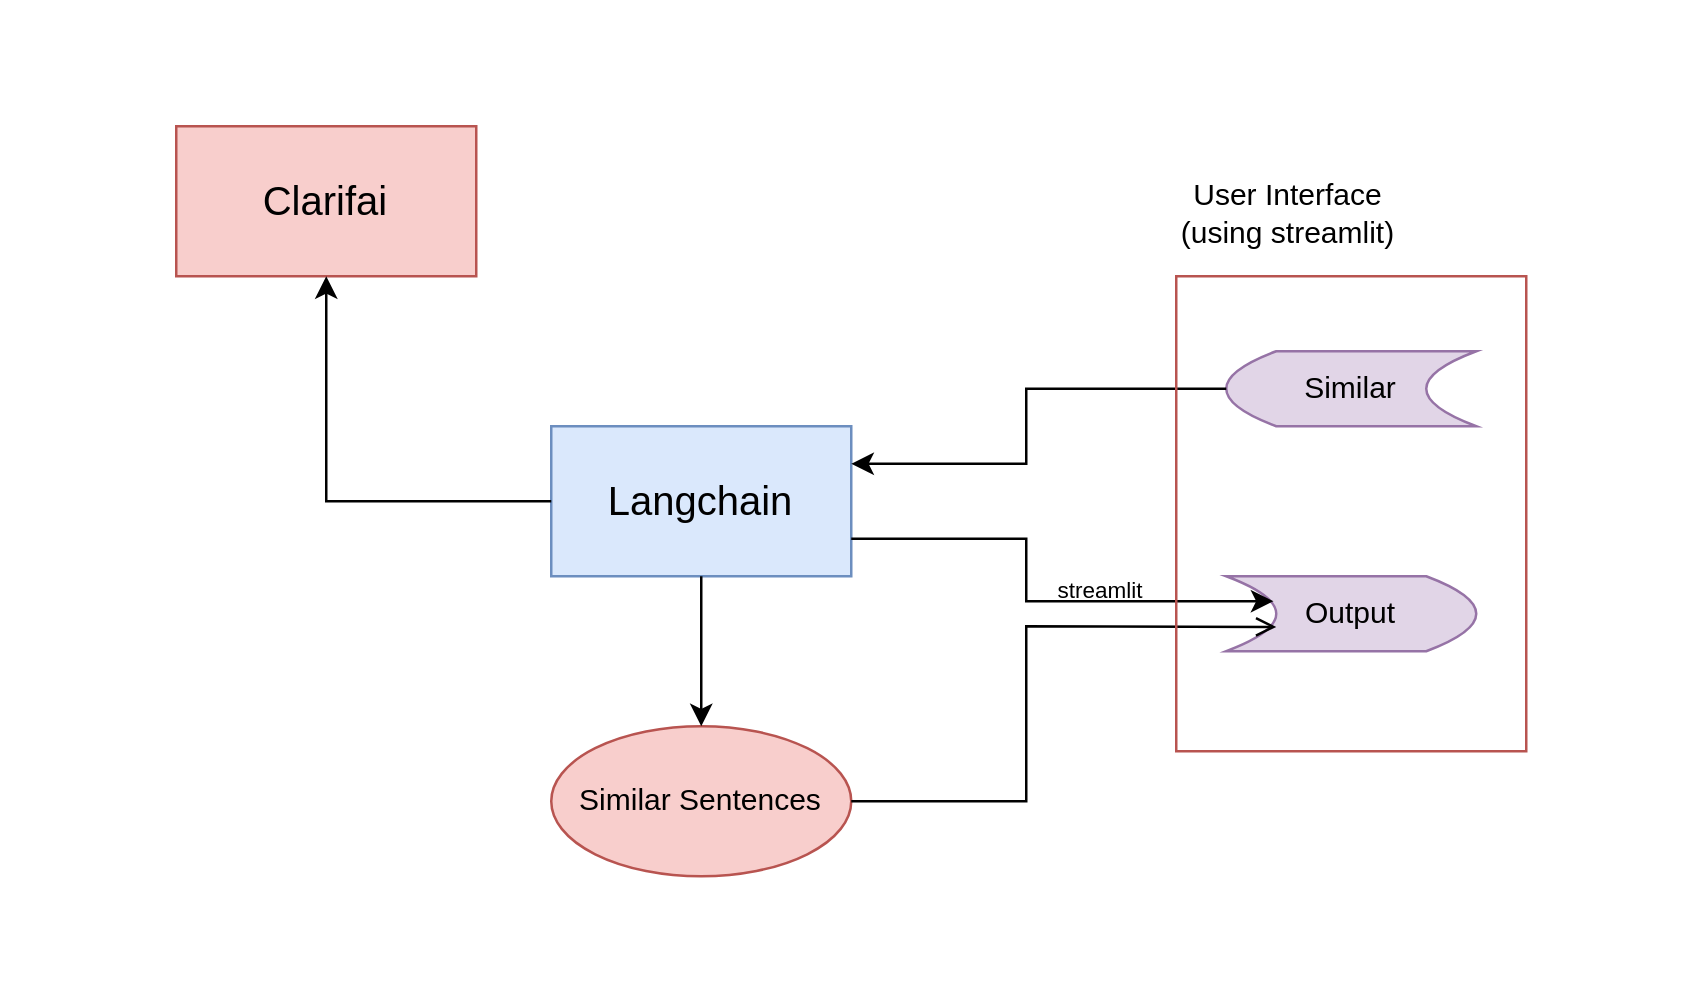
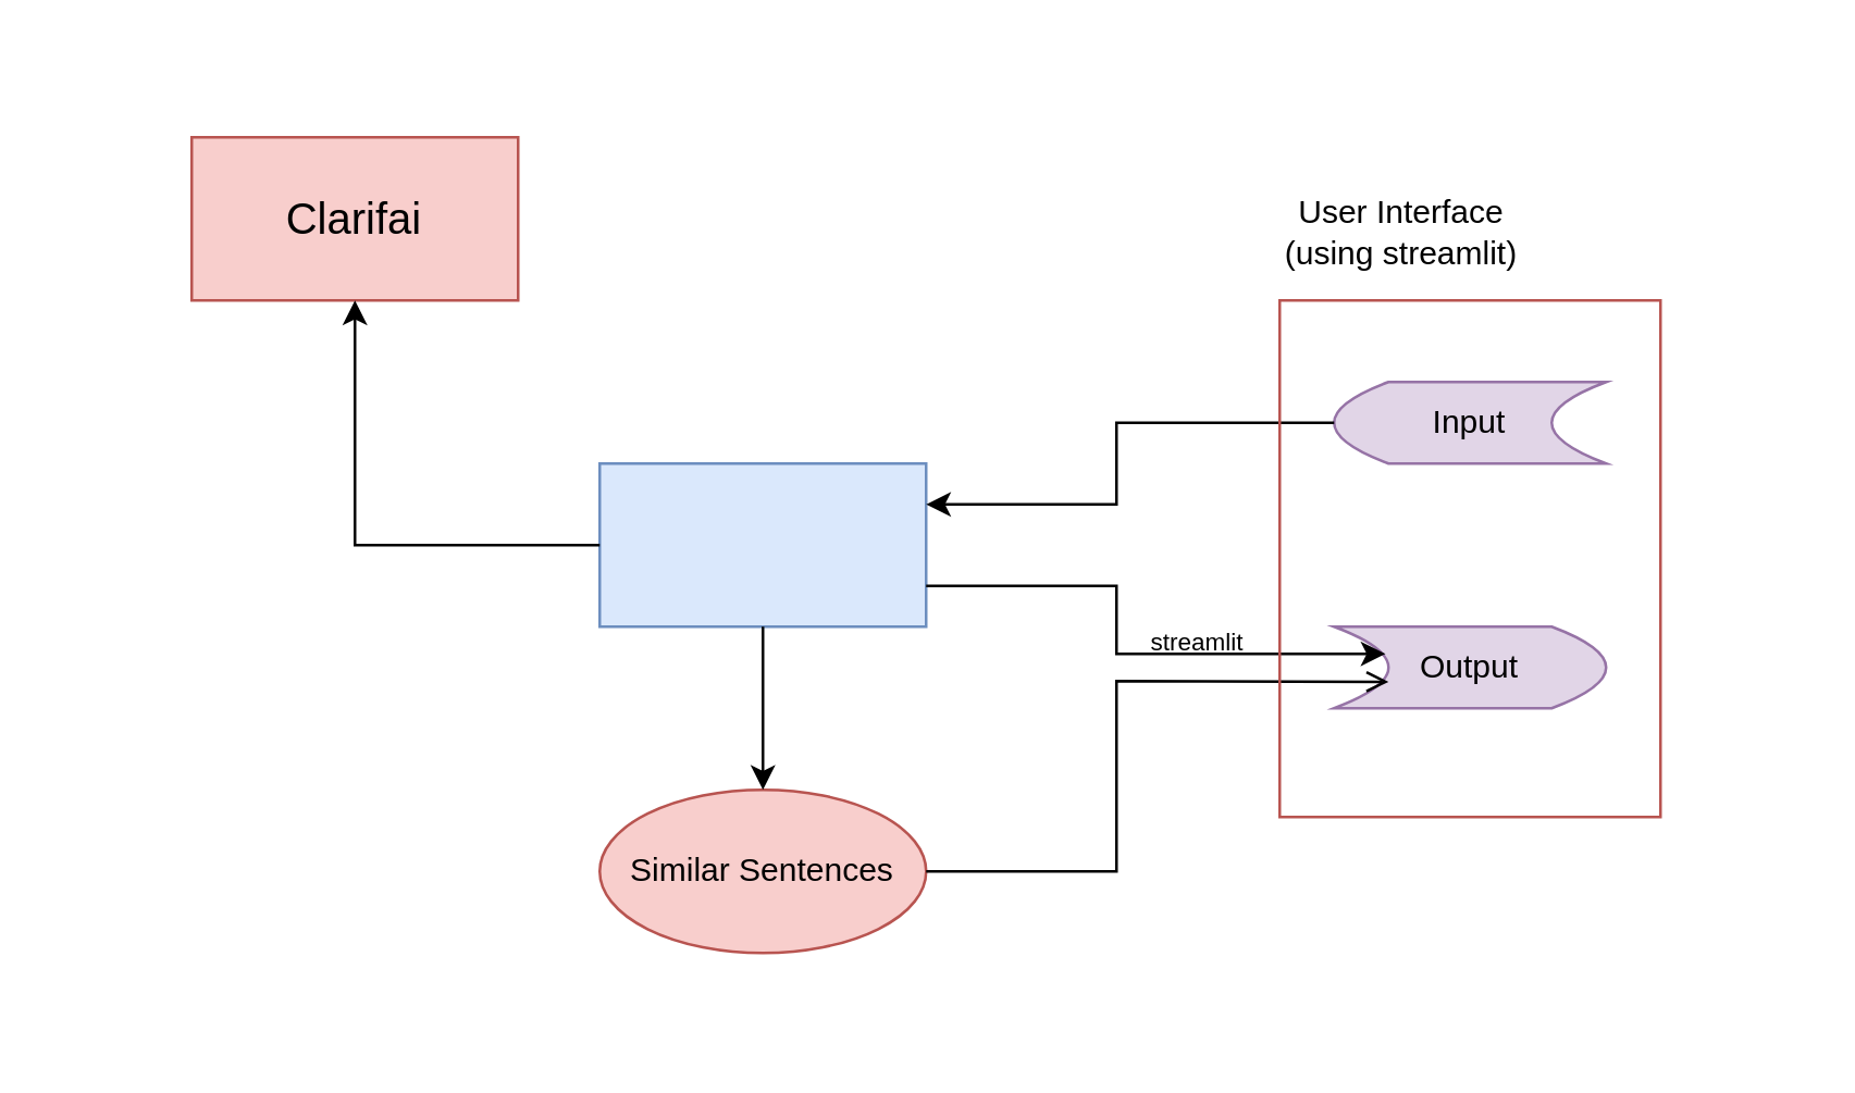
  <mxCell id="0" />
  <mxCell id="1" parent="0" />
  <mxCell id="2" value="" style="rounded=0;whiteSpace=wrap;html=1;fillColor=#dae8fc;strokeColor=#6c8ebf;" vertex="1" parent="1"><mxGeometry x="220" y="170" width="120" height="60" as="geometry" /></mxCell>
- <mxCell id="3" value="&lt;font style=&quot;font-size: 16px;&quot;&gt;Langchain&lt;/font&gt;" style="text;html=1;strokeColor=none;fillColor=none;align=center;verticalAlign=middle;whiteSpace=wrap;rounded=0;" vertex="1" parent="1"><mxGeometry x="235" y="180" width="90" height="40" as="geometry" /></mxCell>
  <mxCell id="4" value="" style="rounded=0;whiteSpace=wrap;html=1;fillColor=#f8cecc;strokeColor=#b85450;" vertex="1" parent="1"><mxGeometry x="70" y="50" width="120" height="60" as="geometry" /></mxCell>
  <mxCell id="5" value="&lt;font style=&quot;font-size: 16px;&quot;&gt;Clarifai&lt;/font&gt;" style="text;html=1;strokeColor=none;fillColor=none;align=center;verticalAlign=middle;whiteSpace=wrap;rounded=0;" vertex="1" parent="1"><mxGeometry x="100" y="65" width="60" height="30" as="geometry" /></mxCell>
  <mxCell id="6" value="" style="endArrow=classic;html=1;rounded=0;exitX=0;exitY=0.5;exitDx=0;exitDy=0;entryX=0.5;entryY=1;entryDx=0;entryDy=0;" edge="1" parent="1" source="2" target="4"><mxGeometry width="50" height="50" relative="1" as="geometry"><mxPoint x="250" y="210" as="sourcePoint" /><mxPoint x="300" y="160" as="targetPoint" /><Array as="points"><mxPoint x="130" y="200" /></Array></mxGeometry></mxCell>
  <mxCell id="7" value="" style="shape=dataStorage;whiteSpace=wrap;html=1;fixedSize=1;fillColor=#e1d5e7;strokeColor=#9673a6;" vertex="1" parent="1"><mxGeometry x="490" y="140" width="100" height="30" as="geometry" /></mxCell>
- <mxCell id="8" value="Similar" style="text;html=1;strokeColor=none;fillColor=none;align=center;verticalAlign=middle;whiteSpace=wrap;rounded=0;" vertex="1" parent="1"><mxGeometry x="510" y="140" width="60" height="30" as="geometry" /></mxCell>
+ <mxCell id="8" value="Input" style="text;html=1;strokeColor=none;fillColor=none;align=center;verticalAlign=middle;whiteSpace=wrap;rounded=0;" vertex="1" parent="1"><mxGeometry x="510" y="140" width="60" height="30" as="geometry" /></mxCell>
  <mxCell id="9" value="" style="endArrow=classic;html=1;rounded=0;exitX=0;exitY=0.5;exitDx=0;exitDy=0;entryX=1;entryY=0.25;entryDx=0;entryDy=0;" edge="1" parent="1" source="7" target="2"><mxGeometry width="50" height="50" relative="1" as="geometry"><mxPoint x="250" y="210" as="sourcePoint" /><mxPoint x="300" y="160" as="targetPoint" /><Array as="points"><mxPoint x="410" y="155" /><mxPoint x="410" y="185" /></Array></mxGeometry></mxCell>
  <mxCell id="10" value="Output" style="shape=dataStorage;whiteSpace=wrap;html=1;fixedSize=1;direction=west;fillColor=#e1d5e7;strokeColor=#9673a6;" vertex="1" parent="1"><mxGeometry x="490" y="230" width="100" height="30" as="geometry" /></mxCell>
  <mxCell id="11" value="Similar Sentences" style="ellipse;whiteSpace=wrap;html=1;fillColor=#f8cecc;strokeColor=#b85450;" vertex="1" parent="1"><mxGeometry x="220" y="290" width="120" height="60" as="geometry" /></mxCell>
  <mxCell id="12" value="" style="endArrow=classic;html=1;rounded=0;exitX=0.5;exitY=1;exitDx=0;exitDy=0;entryX=0.5;entryY=0;entryDx=0;entryDy=0;" edge="1" parent="1" source="2" target="11"><mxGeometry width="50" height="50" relative="1" as="geometry"><mxPoint x="250" y="280" as="sourcePoint" /><mxPoint x="300" y="230" as="targetPoint" /><Array as="points"><mxPoint x="280" y="250" /></Array></mxGeometry></mxCell>
  <mxCell id="13" value="" style="endArrow=open;html=1;rounded=0;exitX=1;exitY=0.5;exitDx=0;exitDy=0;entryX=0.8;entryY=0.324;entryDx=0;entryDy=0;entryPerimeter=0;" edge="1" parent="1" source="11" target="10"><mxGeometry width="50" height="50" relative="1" as="geometry"><mxPoint x="250" y="280" as="sourcePoint" /><mxPoint x="300" y="230" as="targetPoint" /><Array as="points"><mxPoint x="410" y="320" /><mxPoint x="410" y="250" /></Array></mxGeometry></mxCell>
  <mxCell id="14" value="" style="endArrow=classic;html=1;rounded=0;entryX=0.811;entryY=0.667;entryDx=0;entryDy=0;entryPerimeter=0;exitX=1;exitY=0.75;exitDx=0;exitDy=0;" edge="1" parent="1" source="2" target="10"><mxGeometry width="50" height="50" relative="1" as="geometry"><mxPoint x="250" y="280" as="sourcePoint" /><mxPoint x="300" y="230" as="targetPoint" /><Array as="points"><mxPoint x="410" y="215" /><mxPoint x="410" y="240" /></Array></mxGeometry></mxCell>
  <mxCell id="15" value="&lt;font style=&quot;font-size: 9px;&quot;&gt;streamlit&lt;/font&gt;" style="text;html=1;strokeColor=none;fillColor=none;align=center;verticalAlign=middle;whiteSpace=wrap;rounded=0;" vertex="1" parent="1"><mxGeometry x="410" y="220" width="60" height="30" as="geometry" /></mxCell>
  <mxCell id="16" value="" style="rounded=0;whiteSpace=wrap;html=1;fillColor=none;strokeColor=#b85450;" vertex="1" parent="1"><mxGeometry x="470" y="110" width="140" height="190" as="geometry" /></mxCell>
  <mxCell id="17" value="User Interface &lt;br&gt;(using streamlit)" style="text;html=1;strokeColor=none;fillColor=none;align=center;verticalAlign=middle;whiteSpace=wrap;rounded=0;" vertex="1" parent="1"><mxGeometry x="450" y="70" width="130" height="30" as="geometry" /></mxCell>
  <mxCell id="18" value="" style="rounded=0;whiteSpace=wrap;html=1;fillColor=none;strokeColor=none;" vertex="1" parent="1"><mxGeometry x="20" y="20" width="640" height="360" as="geometry" /></mxCell>
